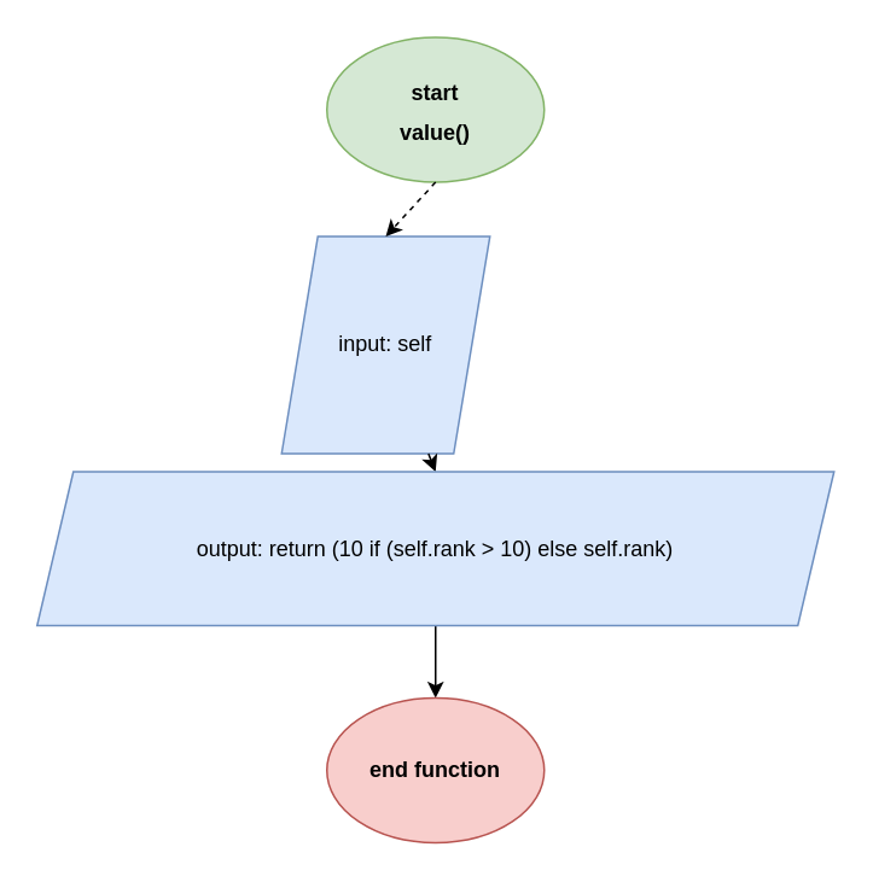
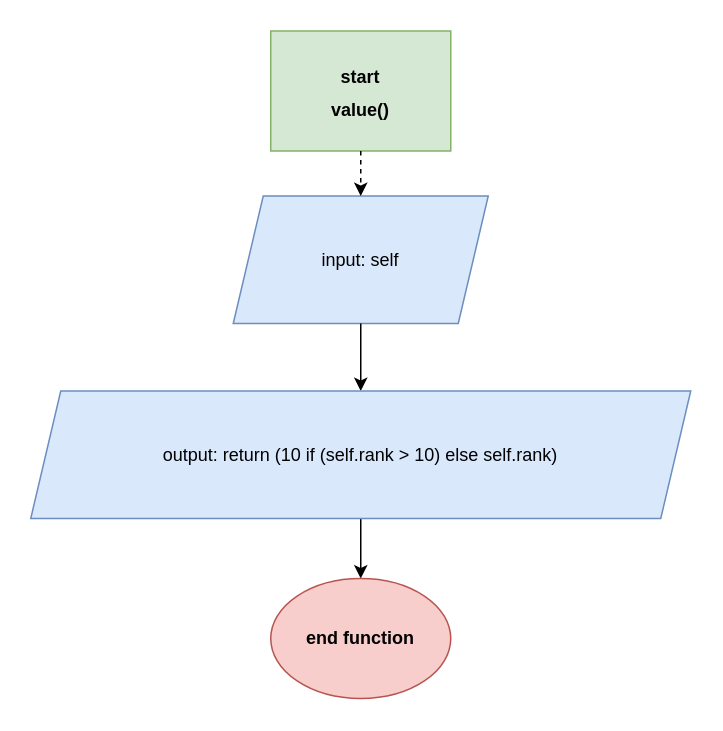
  <mxCell id="0" />
  <mxCell id="1" parent="0" />
- <mxCell id="2" value="&lt;font style=&quot;font-size: 12px;&quot;&gt;&lt;b&gt;start&lt;br&gt;value()&lt;br&gt;&lt;/b&gt;&lt;/font&gt;" style="ellipse;whiteSpace=wrap;html=1;fontSize=18;fillColor=#d5e8d4;strokeColor=#82b366;" vertex="1" parent="1"><mxGeometry x="180" y="20" width="120" height="80" as="geometry" /></mxCell>
- <mxCell id="3" value="input: self" style="shape=parallelogram;perimeter=parallelogramPerimeter;whiteSpace=wrap;html=1;fixedSize=1;fontSize=12;fillColor=#dae8fc;strokeColor=#6c8ebf;" vertex="1" parent="1"><mxGeometry x="155" y="130" width="115" height="120" as="geometry" /></mxCell>
+ <mxCell id="2" value="&lt;font style=&quot;font-size: 12px;&quot;&gt;&lt;b&gt;start&lt;br&gt;value()&lt;br&gt;&lt;/b&gt;&lt;/font&gt;" style="whiteSpace=wrap;html=1;fontSize=18;fillColor=#d5e8d4;strokeColor=#82b366;rounded=0;" vertex="1" parent="1"><mxGeometry x="180" y="20" width="120" height="80" as="geometry" /></mxCell>
+ <mxCell id="3" value="input: self" style="shape=parallelogram;perimeter=parallelogramPerimeter;whiteSpace=wrap;html=1;fixedSize=1;fontSize=12;fillColor=#dae8fc;strokeColor=#6c8ebf;" vertex="1" parent="1"><mxGeometry x="155" y="130" width="170" height="85" as="geometry" /></mxCell>
  <mxCell id="4" value="" style="endArrow=classic;html=1;rounded=0;fontSize=12;entryX=0.5;entryY=0;entryDx=0;entryDy=0;" edge="1" parent="1" source="3" target="7"><mxGeometry width="50" height="50" relative="1" as="geometry"><mxPoint x="233" y="235" as="sourcePoint" /><mxPoint x="242.217" y="270" as="targetPoint" /></mxGeometry></mxCell>
  <mxCell id="5" value="" style="endArrow=classic;html=1;rounded=0;exitX=0.5;exitY=1;exitDx=0;exitDy=0;entryX=0.5;entryY=0;entryDx=0;entryDy=0;dashed=1;" edge="1" parent="1" source="2" target="3"><mxGeometry width="50" height="50" relative="1" as="geometry"><mxPoint x="498" y="330" as="sourcePoint" /><mxPoint x="548" y="280" as="targetPoint" /></mxGeometry></mxCell>
  <mxCell id="6" style="edgeStyle=orthogonalEdgeStyle;rounded=0;orthogonalLoop=1;jettySize=auto;html=1;exitX=0.5;exitY=1;exitDx=0;exitDy=0;entryX=0.5;entryY=0;entryDx=0;entryDy=0;" edge="1" parent="1" source="7" target="8"><mxGeometry relative="1" as="geometry" /></mxCell>
  <mxCell id="7" value="output: return (10 if (self.rank &amp;gt; 10) else self.rank)" style="shape=parallelogram;perimeter=parallelogramPerimeter;whiteSpace=wrap;html=1;fixedSize=1;fontSize=12;fillColor=#dae8fc;strokeColor=#6c8ebf;" vertex="1" parent="1"><mxGeometry x="20" y="260" width="440" height="85" as="geometry" /></mxCell>
  <mxCell id="8" value="&lt;b&gt;end function&lt;/b&gt;" style="ellipse;whiteSpace=wrap;html=1;fontSize=12;fillColor=#f8cecc;strokeColor=#b85450;" vertex="1" parent="1"><mxGeometry x="180" y="385" width="120" height="80" as="geometry" /></mxCell>
